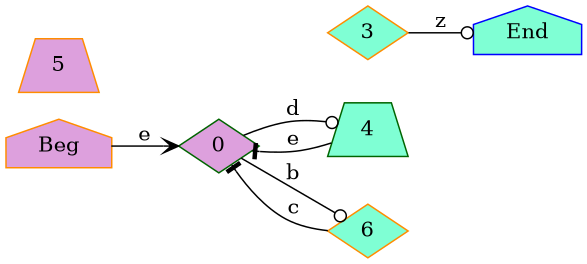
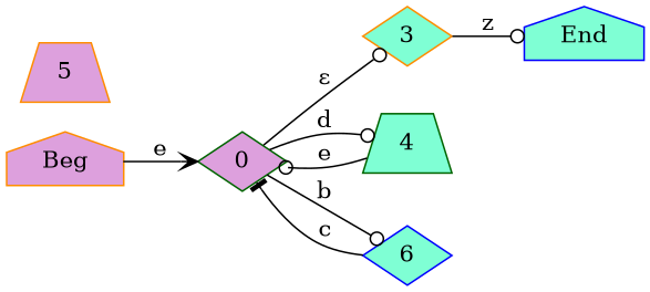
  digraph {
    fontname=Helvetica
    labelloc=t
    rankdir=LR
    node [color=darkorange fillcolor=aquamarine shape=diamond style=filled]
    edge [arrowhead=odot arrowtail=dot]
    0 [color=darkgreen fillcolor=plum]
    3
    4 [color=darkgreen shape=trapezium]
-   6
+   6 [color=blue]
    n5 [color=blue label=End shape=house]
    n6 [fillcolor=plum label=Beg shape=house]
    5 [fillcolor=plum shape=trapezium]
+   0 -> 3 [label=<&epsilon;>]
    0 -> 4 [label=d]
    0 -> 6 [label=b]
    3 -> n5 [label=z]
-   4 -> 0 [arrowhead=tee label=e]
+   4 -> 0 [label=e]
    6 -> 0 [arrowhead=tee label=c]
    n6 -> 0 [arrowhead=vee label=e]
  }
